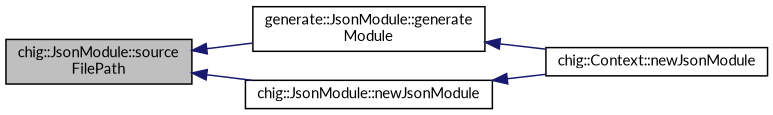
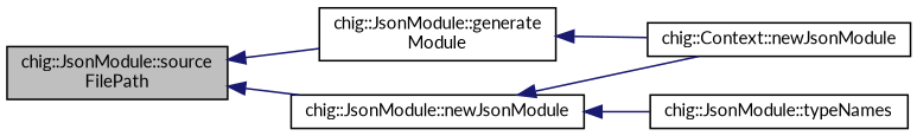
  digraph {
    fontname=Lato
    rankdir=LR
    node [color=black fillcolor=white fontname=Lato fontsize=10 shape=record style=filled]
    edge [color=midnightblue dir=back fontname=Lato fontsize=10 labelfontname=Helvetica labelfontsize=10 style=solid]
    n1 [fillcolor=grey75 fontcolor=black height=0.2 label="chig::JsonModule::source\lFilePath" width=0.4]
-   n2 [height=0.2 label="generate::JsonModule::generate\lModule" width=0.4]
+   n2 [height=0.2 label="chig::JsonModule::generate\lModule" width=0.4]
    n3 [height=0.2 label="chig::JsonModule::newJsonModule" width=0.4]
    n4 [height=0.2 label="chig::Context::newJsonModule" width=0.4]
+   n5 [height=0.2 label="chig::JsonModule::typeNames" width=0.4]
    n1 -> n2
    n1 -> n3
    n2 -> n4
    n3 -> n4
+   n3 -> n5
  }
